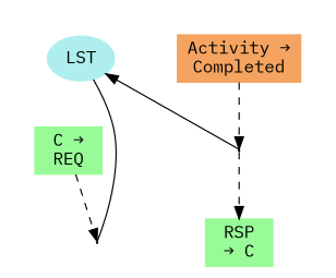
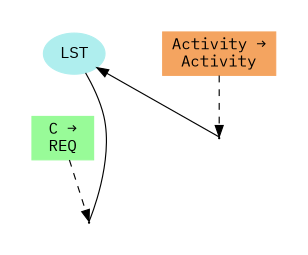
  digraph {
    color=white
    concentrate=true
    fontname="IBM Plex Mono"
    node [fontname="IBM Plex Mono" shape=box style=filled]
    edge [fontname="IBM Plex Mono" style=dashed]
    n1 [color=PaleTurquoise label=LST shape=ellipse]
    n2 [color=PaleGreen label="C &#8594;\nREQ"]
    T_0_18446744073709551615 [height=0.015 shape=point width=0.015 style=""]
-   n4 [color=SandyBrown label="Activity &#8594;\nCompleted"]
+   n4 [color=SandyBrown label="Activity &#8594;\nActivity"]
    T_1_18446744073709551615 [height=0.015 shape=point width=0.015 style=""]
-   n6 [color=PaleGreen label="RSP\n&#8594; C"]
    subgraph cluster_1 {
      subgraph cluster_2 {
        n1
        n2
        T_0_18446744073709551615
      }
    }
    subgraph cluster_3 {
      subgraph cluster_4 {
        n4
        T_1_18446744073709551615
      }
    }
    n1 -> n2 [style=invis]
    n1 -> T_0_18446744073709551615 [arrowhead=none direction=forward style=""]
    n2 -> T_0_18446744073709551615
    n4 -> T_1_18446744073709551615
    T_1_18446744073709551615 -> n1 [constraint=false style=""]
-   T_1_18446744073709551615 -> n6
  }
